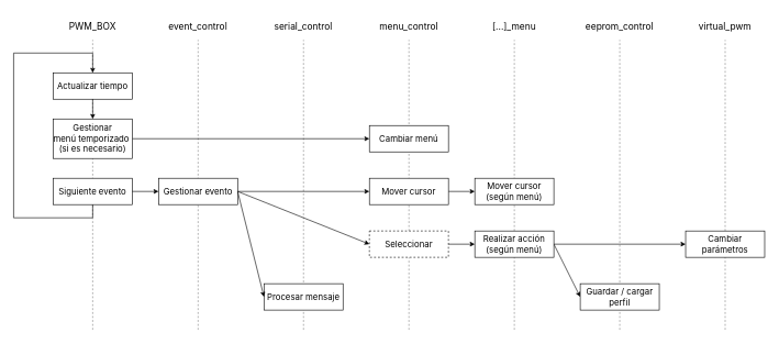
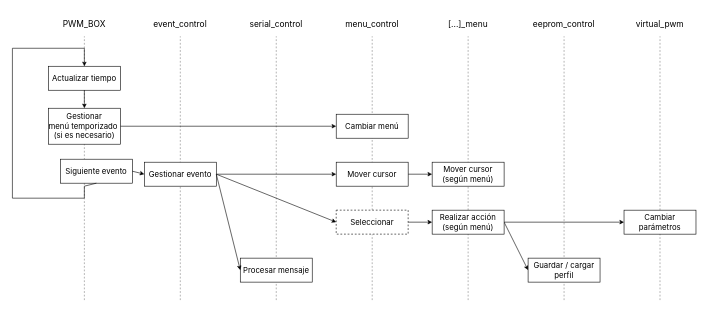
  <mxCell id="0" />
  <mxCell id="1" parent="0" />
  <mxCell id="2" value="" style="endArrow=none;html=1;rounded=0;strokeColor=default;align=center;verticalAlign=middle;fontFamily=Helvetica;fontSize=12;fontColor=default;labelBackgroundColor=none;startSize=5;endSize=5;entryX=0.5;entryY=1;entryDx=0;entryDy=0;opacity=50;dashed=1;" edge="1" parent="1" target="26"><mxGeometry width="50" height="50" relative="1" as="geometry"><mxPoint x="460" y="500" as="sourcePoint" /><mxPoint x="459.66" y="50" as="targetPoint" /></mxGeometry></mxCell>
  <mxCell id="3" value="" style="endArrow=none;html=1;rounded=0;strokeColor=default;align=center;verticalAlign=middle;fontFamily=Helvetica;fontSize=12;fontColor=default;labelBackgroundColor=none;startSize=5;endSize=5;entryX=0.5;entryY=1;entryDx=0;entryDy=0;opacity=50;dashed=1;" edge="1" parent="1" target="34"><mxGeometry width="50" height="50" relative="1" as="geometry"><mxPoint x="1100" y="500" as="sourcePoint" /><mxPoint x="1070" y="300" as="targetPoint" /></mxGeometry></mxCell>
  <mxCell id="4" value="" style="endArrow=none;html=1;rounded=0;strokeColor=default;align=center;verticalAlign=middle;fontFamily=Helvetica;fontSize=12;fontColor=default;labelBackgroundColor=none;startSize=5;endSize=5;entryX=0.5;entryY=1;entryDx=0;entryDy=0;opacity=50;dashed=1;" edge="1" parent="1" target="33"><mxGeometry width="50" height="50" relative="1" as="geometry"><mxPoint x="940" y="500" as="sourcePoint" /><mxPoint x="939.58" y="230" as="targetPoint" /></mxGeometry></mxCell>
  <mxCell id="5" value="" style="endArrow=none;html=1;rounded=0;strokeColor=default;align=center;verticalAlign=middle;fontFamily=Helvetica;fontSize=12;fontColor=default;labelBackgroundColor=none;startSize=5;endSize=5;entryX=0.5;entryY=1;entryDx=0;entryDy=0;opacity=50;dashed=1;" edge="1" parent="1" target="28"><mxGeometry width="50" height="50" relative="1" as="geometry"><mxPoint x="780" y="500" as="sourcePoint" /><mxPoint x="790.34" y="60" as="targetPoint" /></mxGeometry></mxCell>
  <mxCell id="6" value="" style="endArrow=none;html=1;rounded=0;strokeColor=default;align=center;verticalAlign=middle;fontFamily=Helvetica;fontSize=12;fontColor=default;labelBackgroundColor=none;startSize=5;endSize=5;entryX=0.5;entryY=1;entryDx=0;entryDy=0;opacity=50;dashed=1;" edge="1" parent="1" target="25"><mxGeometry width="50" height="50" relative="1" as="geometry"><mxPoint x="620" y="500" as="sourcePoint" /><mxPoint x="620" y="50" as="targetPoint" /></mxGeometry></mxCell>
  <mxCell id="7" value="" style="endArrow=none;html=1;rounded=0;strokeColor=default;align=center;verticalAlign=middle;fontFamily=Helvetica;fontSize=12;fontColor=default;labelBackgroundColor=none;startSize=5;endSize=5;entryX=0.5;entryY=1;entryDx=0;entryDy=0;opacity=50;dashed=1;" edge="1" parent="1" target="24"><mxGeometry width="50" height="50" relative="1" as="geometry"><mxPoint x="300" y="500" as="sourcePoint" /><mxPoint x="299.66" y="58.8" as="targetPoint" /></mxGeometry></mxCell>
  <mxCell id="8" value="" style="endArrow=none;html=1;rounded=0;strokeColor=default;align=center;verticalAlign=middle;fontFamily=Helvetica;fontSize=12;fontColor=default;labelBackgroundColor=none;startSize=5;endSize=5;entryX=0.5;entryY=1;entryDx=0;entryDy=0;opacity=50;dashed=1;" edge="1" parent="1" target="23"><mxGeometry width="50" height="50" relative="1" as="geometry"><mxPoint x="140" y="500" as="sourcePoint" /><mxPoint x="220" y="70" as="targetPoint" /></mxGeometry></mxCell>
  <mxCell id="9" value="&lt;font face=&quot;Inter&quot; data-font-src=&quot;https://fonts.googleapis.com/css?family=Inter&quot;&gt;Actualizar tiempo&lt;/font&gt;" style="rounded=0;whiteSpace=wrap;html=1;fontSize=13;" vertex="1" parent="1"><mxGeometry x="80" y="110" width="120" height="40" as="geometry" /></mxCell>
  <mxCell id="10" style="edgeStyle=none;shape=connector;rounded=0;orthogonalLoop=1;jettySize=auto;html=1;entryX=0;entryY=0.5;entryDx=0;entryDy=0;strokeColor=default;align=center;verticalAlign=middle;fontFamily=Helvetica;fontSize=12;fontColor=default;labelBackgroundColor=none;startSize=5;endArrow=classic;endSize=5;exitX=1;exitY=0.5;exitDx=0;exitDy=0;" edge="1" parent="1" source="11" target="36"><mxGeometry relative="1" as="geometry" /></mxCell>
  <mxCell id="11" value="&lt;div&gt;&lt;font face=&quot;Inter&quot;&gt;Gestionar menú&amp;nbsp;temporizado&amp;nbsp;&lt;/font&gt;&lt;/div&gt;&lt;div&gt;&lt;font face=&quot;Inter&quot;&gt;(si es necesario)&lt;/font&gt;&lt;/div&gt;" style="rounded=0;whiteSpace=wrap;html=1;fontSize=13;" vertex="1" parent="1"><mxGeometry x="80" y="180" width="120" height="60" as="geometry" /></mxCell>
- <mxCell id="12" value="&lt;font face=&quot;Inter&quot;&gt;Siguiente evento&lt;/font&gt;" style="rounded=0;whiteSpace=wrap;html=1;fontSize=13;" vertex="1" parent="1"><mxGeometry x="80" y="270" width="120" height="40" as="geometry" /></mxCell>
+ <mxCell id="12" value="&lt;font face=&quot;Inter&quot;&gt;Siguiente evento&lt;/font&gt;" style="rounded=0;whiteSpace=wrap;html=1;fontSize=13;" vertex="1" parent="1"><mxGeometry x="100" y="265" width="120" height="40" as="geometry" /></mxCell>
  <mxCell id="13" value="" style="endArrow=classic;html=1;rounded=0;fontFamily=Helvetica;fontSize=12;fontColor=default;exitX=0.5;exitY=1;exitDx=0;exitDy=0;endFill=1;endSize=5;entryX=0.5;entryY=0;entryDx=0;entryDy=0;" edge="1" parent="1" source="12" target="9"><mxGeometry width="50" height="50" relative="1" as="geometry"><mxPoint x="140" y="350" as="sourcePoint" /><mxPoint x="140" y="320" as="targetPoint" /><Array as="points"><mxPoint x="140" y="310" /><mxPoint x="140" y="330" /><mxPoint x="20" y="330" /><mxPoint x="20" y="80" /><mxPoint x="140" y="80" /></Array></mxGeometry></mxCell>
  <mxCell id="14" value="" style="endArrow=classic;html=1;rounded=0;strokeColor=default;align=center;verticalAlign=middle;fontFamily=Helvetica;fontSize=12;fontColor=default;labelBackgroundColor=default;endSize=5;startSize=5;exitX=0.5;exitY=1;exitDx=0;exitDy=0;entryX=0.5;entryY=0;entryDx=0;entryDy=0;" edge="1" parent="1" source="9" target="11"><mxGeometry width="50" height="50" relative="1" as="geometry"><mxPoint x="280" y="160" as="sourcePoint" /><mxPoint x="330" y="110" as="targetPoint" /></mxGeometry></mxCell>
  <mxCell id="15" value="" style="endArrow=classic;html=1;rounded=0;strokeColor=default;align=center;verticalAlign=middle;fontFamily=Helvetica;fontSize=12;fontColor=default;labelBackgroundColor=default;startSize=5;endSize=5;exitX=1;exitY=0.5;exitDx=0;exitDy=0;entryX=0;entryY=0.5;entryDx=0;entryDy=0;" edge="1" parent="1" source="12" target="18"><mxGeometry width="50" height="50" relative="1" as="geometry"><mxPoint x="330" y="290" as="sourcePoint" /><mxPoint x="300" y="290" as="targetPoint" /></mxGeometry></mxCell>
  <mxCell id="16" style="edgeStyle=none;shape=connector;rounded=0;orthogonalLoop=1;jettySize=auto;html=1;entryX=0;entryY=0.5;entryDx=0;entryDy=0;strokeColor=default;align=center;verticalAlign=middle;fontFamily=Helvetica;fontSize=13;fontColor=default;labelBackgroundColor=default;startSize=5;endArrow=classic;endSize=5;exitX=1;exitY=0.5;exitDx=0;exitDy=0;" edge="1" parent="1" source="18" target="20"><mxGeometry relative="1" as="geometry" /></mxCell>
  <mxCell id="17" style="edgeStyle=none;shape=connector;rounded=0;orthogonalLoop=1;jettySize=auto;html=1;entryX=0;entryY=0.5;entryDx=0;entryDy=0;strokeColor=default;align=center;verticalAlign=middle;fontFamily=Helvetica;fontSize=13;fontColor=default;labelBackgroundColor=default;startSize=5;endArrow=classic;endSize=5;exitX=1;exitY=0.5;exitDx=0;exitDy=0;" edge="1" parent="1" source="18" target="22"><mxGeometry relative="1" as="geometry"><mxPoint x="423" y="366" as="sourcePoint" /></mxGeometry></mxCell>
  <mxCell id="18" value="&lt;font face=&quot;Inter&quot;&gt;Gestionar evento&lt;/font&gt;" style="rounded=0;whiteSpace=wrap;html=1;fontSize=13;" vertex="1" parent="1"><mxGeometry x="240" y="270" width="120" height="40" as="geometry" /></mxCell>
  <mxCell id="19" style="edgeStyle=none;shape=connector;rounded=0;orthogonalLoop=1;jettySize=auto;html=1;entryX=0;entryY=0.5;entryDx=0;entryDy=0;strokeColor=default;align=center;verticalAlign=middle;fontFamily=Helvetica;fontSize=12;fontColor=default;labelBackgroundColor=none;startSize=5;endArrow=classic;endSize=5;exitX=1;exitY=0.5;exitDx=0;exitDy=0;" edge="1" parent="1" source="20" target="29"><mxGeometry relative="1" as="geometry" /></mxCell>
  <mxCell id="20" value="&lt;font face=&quot;Inter&quot;&gt;Mover cursor&lt;/font&gt;" style="rounded=0;whiteSpace=wrap;html=1;fontSize=13;" vertex="1" parent="1"><mxGeometry x="560" y="270" width="120" height="40" as="geometry" /></mxCell>
  <mxCell id="21" style="edgeStyle=none;shape=connector;rounded=0;orthogonalLoop=1;jettySize=auto;html=1;entryX=0;entryY=0.5;entryDx=0;entryDy=0;strokeColor=default;align=center;verticalAlign=middle;fontFamily=Helvetica;fontSize=12;fontColor=default;labelBackgroundColor=none;startSize=5;endArrow=classic;endSize=5;exitX=1;exitY=0.5;exitDx=0;exitDy=0;" edge="1" parent="1" source="22" target="32"><mxGeometry relative="1" as="geometry"><mxPoint x="590" y="290" as="sourcePoint" /></mxGeometry></mxCell>
  <mxCell id="22" value="&lt;font face=&quot;Inter&quot;&gt;Seleccionar&lt;/font&gt;" style="rounded=0;whiteSpace=wrap;html=1;fontSize=13;dashed=1;" vertex="1" parent="1"><mxGeometry x="560" y="350" width="120" height="40" as="geometry" /></mxCell>
  <mxCell id="23" value="&lt;font face=&quot;Inter&quot;&gt;PWM_BOX&lt;/font&gt;" style="text;html=1;align=center;verticalAlign=middle;whiteSpace=wrap;rounded=0;fontFamily=Helvetica;fontSize=14;fontColor=default;labelBackgroundColor=none;" vertex="1" parent="1"><mxGeometry x="80" y="20" width="120" height="40" as="geometry" /></mxCell>
  <mxCell id="24" value="&lt;font face=&quot;Inter&quot;&gt;event_control&lt;/font&gt;" style="text;html=1;align=center;verticalAlign=middle;whiteSpace=wrap;rounded=0;fontFamily=Helvetica;fontSize=14;fontColor=default;labelBackgroundColor=none;" vertex="1" parent="1"><mxGeometry x="240" y="20" width="120" height="40" as="geometry" /></mxCell>
  <mxCell id="25" value="&lt;font face=&quot;Inter&quot;&gt;menu_control&lt;/font&gt;" style="text;html=1;align=center;verticalAlign=middle;whiteSpace=wrap;rounded=0;fontFamily=Helvetica;fontSize=14;fontColor=default;labelBackgroundColor=none;" vertex="1" parent="1"><mxGeometry x="560" y="20" width="120" height="40" as="geometry" /></mxCell>
  <mxCell id="26" value="&lt;font face=&quot;Inter&quot;&gt;serial_control&lt;/font&gt;" style="text;html=1;align=center;verticalAlign=middle;whiteSpace=wrap;rounded=0;fontFamily=Helvetica;fontSize=14;fontColor=default;labelBackgroundColor=none;" vertex="1" parent="1"><mxGeometry x="400" y="20" width="120" height="40" as="geometry" /></mxCell>
  <mxCell id="27" value="&lt;font face=&quot;Inter&quot;&gt;Procesar mensaje&lt;/font&gt;" style="rounded=0;whiteSpace=wrap;html=1;fontSize=13;" vertex="1" parent="1"><mxGeometry x="400" y="430" width="120" height="40" as="geometry" /></mxCell>
  <mxCell id="28" value="&lt;font face=&quot;Inter&quot;&gt;[...]_menu&lt;/font&gt;" style="text;html=1;align=center;verticalAlign=middle;whiteSpace=wrap;rounded=0;fontFamily=Helvetica;fontSize=14;fontColor=default;labelBackgroundColor=none;" vertex="1" parent="1"><mxGeometry x="720" y="20" width="120" height="40" as="geometry" /></mxCell>
  <mxCell id="29" value="&lt;div&gt;&lt;font face=&quot;Inter&quot;&gt;Mover cursor&lt;/font&gt;&lt;/div&gt;&lt;div&gt;&lt;font face=&quot;Inter&quot;&gt;(según menú)&lt;/font&gt;&lt;/div&gt;" style="rounded=0;whiteSpace=wrap;html=1;fontSize=13;" vertex="1" parent="1"><mxGeometry x="720" y="270" width="120" height="40" as="geometry" /></mxCell>
  <mxCell id="30" style="edgeStyle=none;shape=connector;rounded=0;orthogonalLoop=1;jettySize=auto;html=1;entryX=0;entryY=0.5;entryDx=0;entryDy=0;strokeColor=default;align=center;verticalAlign=middle;fontFamily=Helvetica;fontSize=12;fontColor=default;labelBackgroundColor=none;startSize=5;endArrow=classic;endSize=5;exitX=1;exitY=0.5;exitDx=0;exitDy=0;" edge="1" parent="1" source="32" target="37"><mxGeometry relative="1" as="geometry" /></mxCell>
  <mxCell id="31" style="edgeStyle=none;shape=connector;rounded=0;orthogonalLoop=1;jettySize=auto;html=1;entryX=0;entryY=0.5;entryDx=0;entryDy=0;strokeColor=default;align=center;verticalAlign=middle;fontFamily=Helvetica;fontSize=12;fontColor=default;labelBackgroundColor=none;startSize=5;endArrow=classic;endSize=5;exitX=1;exitY=0.5;exitDx=0;exitDy=0;" edge="1" parent="1" source="32" target="35"><mxGeometry relative="1" as="geometry" /></mxCell>
  <mxCell id="32" value="&lt;font face=&quot;Inter&quot;&gt;Realizar acción (según menú)&lt;/font&gt;" style="rounded=0;whiteSpace=wrap;html=1;fontSize=13;" vertex="1" parent="1"><mxGeometry x="720" y="350" width="120" height="40" as="geometry" /></mxCell>
  <mxCell id="33" value="&lt;font face=&quot;Inter&quot;&gt;eeprom_control&lt;/font&gt;" style="text;html=1;align=center;verticalAlign=middle;whiteSpace=wrap;rounded=0;fontFamily=Helvetica;fontSize=14;fontColor=default;labelBackgroundColor=none;" vertex="1" parent="1"><mxGeometry x="880" y="20" width="120" height="40" as="geometry" /></mxCell>
  <mxCell id="34" value="&lt;font face=&quot;Inter&quot;&gt;virtual_pwm&lt;/font&gt;" style="text;html=1;align=center;verticalAlign=middle;whiteSpace=wrap;rounded=0;fontFamily=Helvetica;fontSize=14;fontColor=default;labelBackgroundColor=none;" vertex="1" parent="1"><mxGeometry x="1040" y="20" width="120" height="40" as="geometry" /></mxCell>
  <mxCell id="35" value="&lt;font face=&quot;Inter&quot;&gt;Cambiar parámetros&lt;/font&gt;" style="rounded=0;whiteSpace=wrap;html=1;fontSize=13;" vertex="1" parent="1"><mxGeometry x="1040" y="350" width="120" height="40" as="geometry" /></mxCell>
  <mxCell id="36" value="&lt;font face=&quot;Inter&quot;&gt;Cambiar menú&lt;/font&gt;" style="rounded=0;whiteSpace=wrap;html=1;fontSize=13;" vertex="1" parent="1"><mxGeometry x="560" y="190" width="120" height="40" as="geometry" /></mxCell>
  <mxCell id="37" value="&lt;font face=&quot;Inter&quot;&gt;Guardar / cargar perfil&lt;/font&gt;" style="rounded=0;whiteSpace=wrap;html=1;fontSize=13;" vertex="1" parent="1"><mxGeometry x="880" y="430" width="120" height="40" as="geometry" /></mxCell>
  <mxCell id="38" style="edgeStyle=none;shape=connector;rounded=0;orthogonalLoop=1;jettySize=auto;html=1;entryX=1;entryY=0.5;entryDx=0;entryDy=0;strokeColor=default;align=center;verticalAlign=middle;fontFamily=Helvetica;fontSize=12;fontColor=default;labelBackgroundColor=none;startSize=5;endArrow=classic;endSize=5;" edge="1" parent="1" source="11" target="11"><mxGeometry relative="1" as="geometry" /></mxCell>
  <mxCell id="39" style="edgeStyle=none;shape=connector;rounded=0;orthogonalLoop=1;jettySize=auto;html=1;entryX=0;entryY=0.5;entryDx=0;entryDy=0;strokeColor=default;align=center;verticalAlign=middle;fontFamily=Helvetica;fontSize=12;fontColor=default;labelBackgroundColor=none;startSize=5;endArrow=classic;endSize=5;exitX=1;exitY=0.5;exitDx=0;exitDy=0;" edge="1" parent="1" source="18" target="27"><mxGeometry relative="1" as="geometry" /></mxCell>
